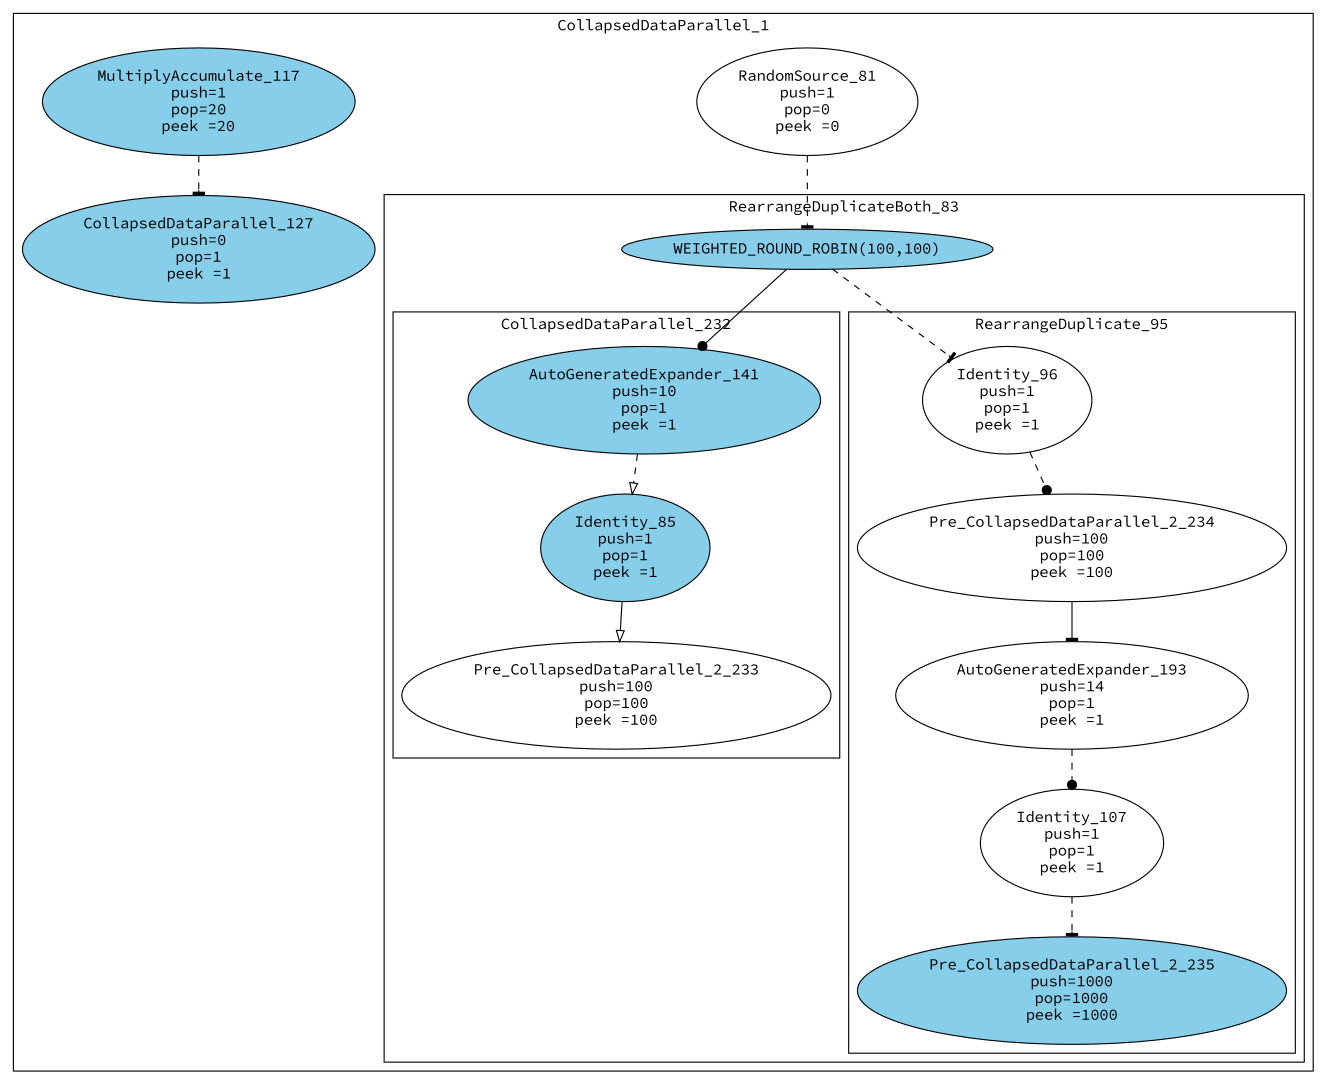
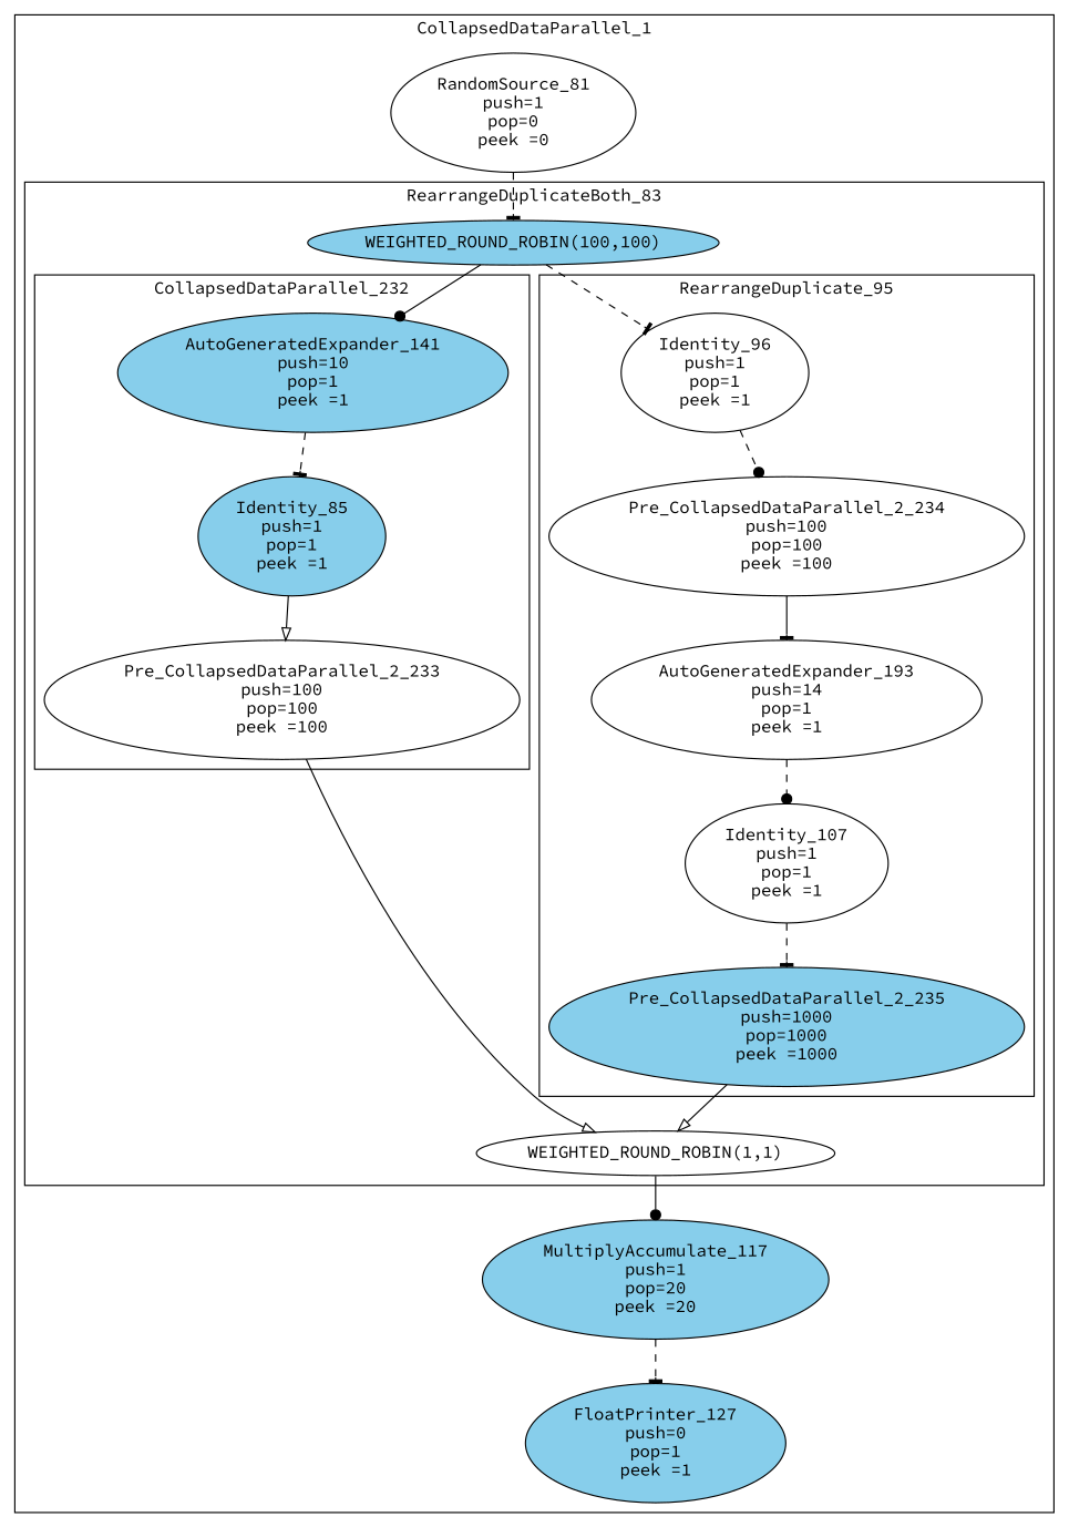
  digraph {
    fontname="Source Code Pro"
    node [fillcolor=white fontname="Source Code Pro" style=filled]
    edge [arrowhead=tee fontname="Source Code Pro" style=dashed]
    n1 [fillcolor=skyblue label="AutoGeneratedExpander_141\npush=10\npop=1\npeek =1"]
    n2 [fillcolor=skyblue label="Identity_85\npush=1\npop=1\npeek =1"]
    n3 [label="Pre_CollapsedDataParallel_2_233\npush=100\npop=100\npeek =100"]
    n4 [label="Identity_96\npush=1\npop=1\npeek =1"]
    n5 [label="Pre_CollapsedDataParallel_2_234\npush=100\npop=100\npeek =100"]
    n6 [label="AutoGeneratedExpander_193\npush=14\npop=1\npeek =1"]
    n7 [label="Identity_107\npush=1\npop=1\npeek =1"]
    n8 [fillcolor=skyblue label="Pre_CollapsedDataParallel_2_235\npush=1000\npop=1000\npeek =1000"]
    n9 [fillcolor=skyblue label="WEIGHTED_ROUND_ROBIN(100,100)"]
+   n10 [label="WEIGHTED_ROUND_ROBIN(1,1)"]
    n11 [label="RandomSource_81\npush=1\npop=0\npeek =0"]
    n12 [fillcolor=skyblue label="MultiplyAccumulate_117\npush=1\npop=20\npeek =20"]
-   n13 [fillcolor=skyblue label="CollapsedDataParallel_127\npush=0\npop=1\npeek =1"]
+   n13 [fillcolor=skyblue label="FloatPrinter_127\npush=0\npop=1\npeek =1"]
    subgraph cluster_1 {
      label=CollapsedDataParallel_1
      n11
      n12
      n13
      subgraph cluster_2 {
        label=RearrangeDuplicateBoth_83
        n9
+       n10
        subgraph cluster_3 {
          label=CollapsedDataParallel_232
          n1
          n2
          n3
        }
        subgraph cluster_4 {
          label=RearrangeDuplicate_95
          n4
          n5
          n6
          n7
          n8
        }
      }
    }
-   n1 -> n2 [arrowhead=onormal]
+   n1 -> n2
    n2 -> n3 [arrowhead=onormal style=solid]
+   n3 -> n10 [arrowhead=onormal style=solid]
    n4 -> n5 [arrowhead=dot]
    n5 -> n6 [style=solid]
    n6 -> n7 [arrowhead=dot]
    n7 -> n8
+   n8 -> n10 [arrowhead=onormal style=solid]
    n9 -> n1 [arrowhead=dot style=solid]
    n9 -> n4
+   n10 -> n12 [arrowhead=dot style=solid]
    n11 -> n9
    n12 -> n13
  }
